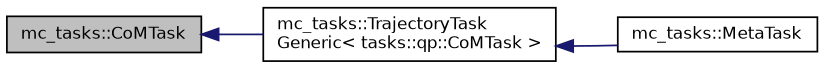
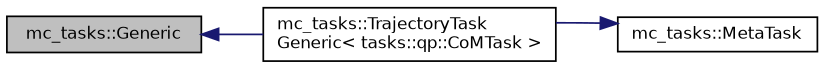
  digraph {
    fontname="DejaVu Sans"
    rankdir=LR
    node [color=black fillcolor=white fontname="DejaVu Sans" fontsize=10 shape=record style=filled]
    edge [color=midnightblue dir=back fontname="DejaVu Sans" fontsize=10 labelfontname=Helvetica labelfontsize=10 style=solid]
-   n1 [fillcolor=grey75 fontcolor=black height=0.2 label="mc_tasks::CoMTask" width=0.4]
+   n1 [fillcolor=grey75 fontcolor=black height=0.2 label="mc_tasks::Generic" width=0.4]
    n2 [height=0.2 label="mc_tasks::TrajectoryTask\lGeneric\< tasks::qp::CoMTask \>" width=0.4]
    n3 [height=0.2 label="mc_tasks::MetaTask" width=0.4]
    n1 -> n2
-   n2 -> n3
+   n3 -> n2
  }
